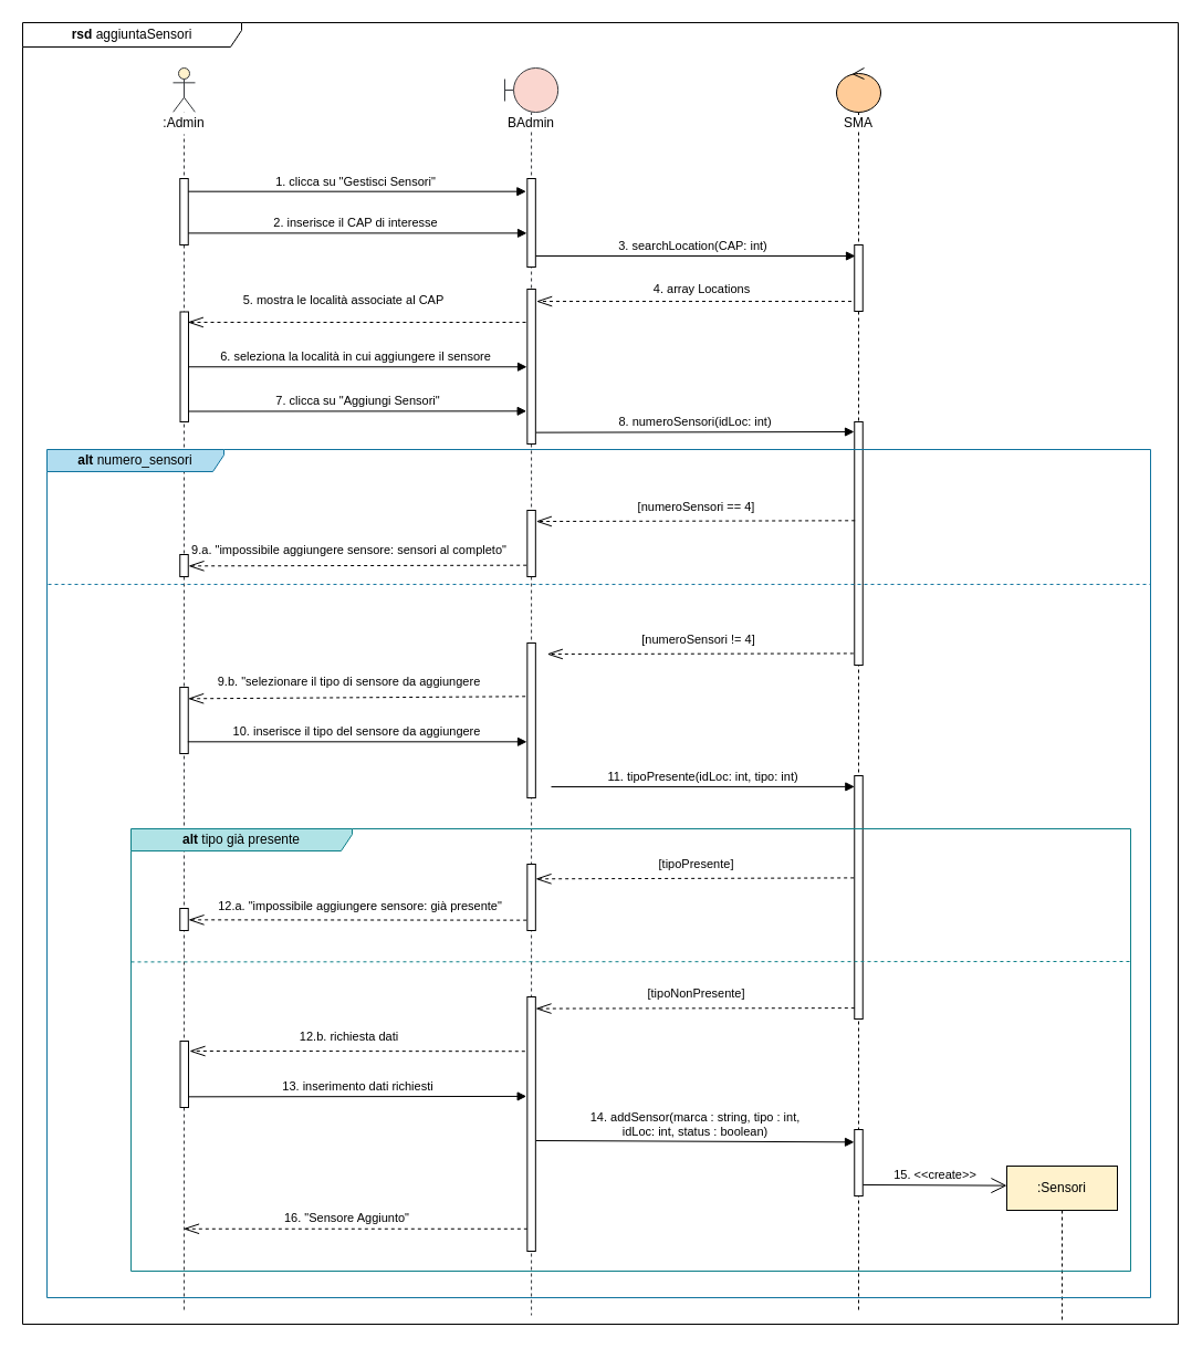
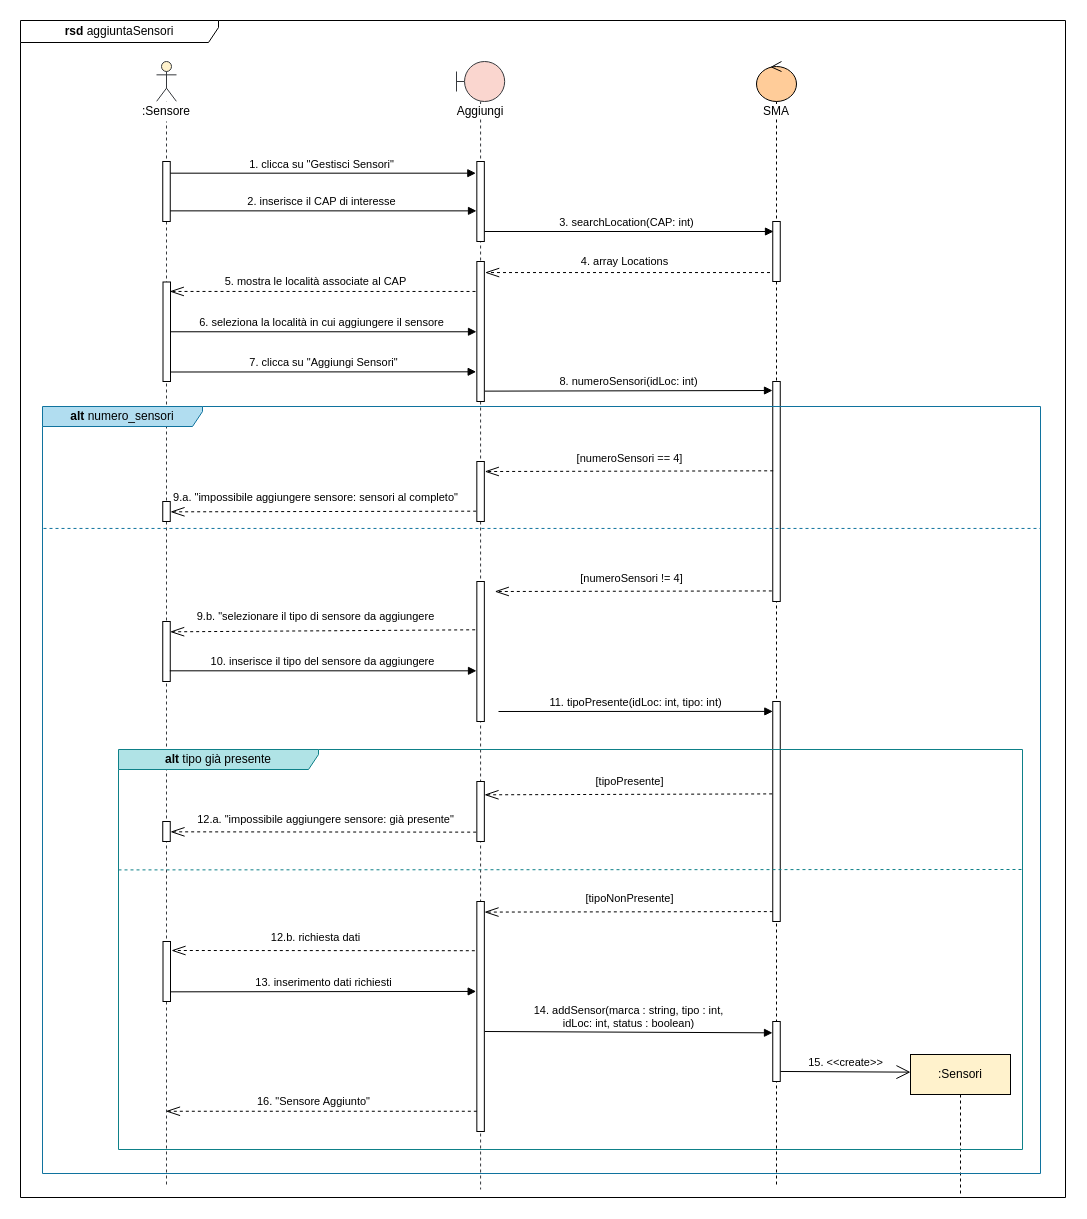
  <mxCell id="0" />
  <mxCell id="1" parent="0" />
  <mxCell id="2" value="&lt;b&gt;rsd &lt;/b&gt;aggiuntaSensori" style="shape=umlFrame;whiteSpace=wrap;html=1;fillColor=#ffffff;width=198;height=22;" parent="1" vertex="1"><mxGeometry x="20" y="20" width="1045" height="1177" as="geometry" /></mxCell>
  <mxCell id="3" value="6. seleziona la località in cui aggiungere il sensore" style="html=1;verticalAlign=bottom;startArrow=none;endArrow=block;startSize=8;startFill=0;entryX=-0.045;entryY=0.502;entryDx=0;entryDy=0;entryPerimeter=0;" parent="1" source="7" target="14" edge="1"><mxGeometry relative="1" as="geometry"><mxPoint x="180" y="331.5" as="sourcePoint" /><mxPoint x="460" y="331.5" as="targetPoint" /></mxGeometry></mxCell>
  <mxCell id="4" value="" style="endArrow=openThin;dashed=1;endFill=0;endSize=12;html=1;entryX=1.11;entryY=0.079;entryDx=0;entryDy=0;entryPerimeter=0;" parent="1" source="20" target="14" edge="1"><mxGeometry width="160" relative="1" as="geometry"><mxPoint x="764.32" y="271" as="sourcePoint" /><mxPoint x="494.32" y="271" as="targetPoint" /><Array as="points" /></mxGeometry></mxCell>
  <mxCell id="5" value="2. inserisce il CAP di interesse" style="html=1;verticalAlign=bottom;startArrow=none;endArrow=block;startSize=8;startFill=0;entryX=-0.044;entryY=0.617;entryDx=0;entryDy=0;entryPerimeter=0;" parent="1" source="7" target="13" edge="1"><mxGeometry relative="1" as="geometry"><mxPoint x="180" y="211" as="sourcePoint" /><mxPoint x="470" y="211" as="targetPoint" /></mxGeometry></mxCell>
  <mxCell id="6" value="1. clicca su &quot;Gestisci Sensori&quot;" style="html=1;verticalAlign=bottom;startArrow=none;endArrow=block;startSize=8;startFill=0;entryX=-0.133;entryY=0.146;entryDx=0;entryDy=0;entryPerimeter=0;" parent="1" source="7" target="13" edge="1"><mxGeometry relative="1" as="geometry"><mxPoint x="180" y="172" as="sourcePoint" /><mxPoint x="470" y="172" as="targetPoint" /></mxGeometry></mxCell>
  <mxCell id="7" value="" style="shape=umlLifeline;participant=umlActor;perimeter=lifelinePerimeter;whiteSpace=wrap;html=1;container=1;collapsible=0;recursiveResize=0;verticalAlign=top;spacingTop=36;outlineConnect=0;strokeColor=#36393d;fillColor=#FFF2CC;" parent="1" vertex="1"><mxGeometry x="156" y="61" width="20" height="1124" as="geometry" /></mxCell>
  <mxCell id="8" value="" style="html=1;points=[];perimeter=orthogonalPerimeter;fillColor=#ffffff;" parent="7" vertex="1"><mxGeometry x="6.25" y="100" width="7.5" height="60" as="geometry" /></mxCell>
  <mxCell id="9" value="" style="html=1;points=[];perimeter=orthogonalPerimeter;fillColor=#ffffff;" parent="7" vertex="1"><mxGeometry x="6.5" y="880" width="7.5" height="60" as="geometry" /></mxCell>
  <mxCell id="10" value="" style="html=1;points=[];perimeter=orthogonalPerimeter;fillColor=#ffffff;" parent="7" vertex="1"><mxGeometry x="6.25" y="560" width="7.5" height="60" as="geometry" /></mxCell>
  <mxCell id="11" value="" style="html=1;points=[];perimeter=orthogonalPerimeter;fillColor=#ffffff;" parent="7" vertex="1"><mxGeometry x="6.25" y="440" width="7.5" height="20" as="geometry" /></mxCell>
- <mxCell id="12" value="&lt;span style=&quot;background-color: rgb(255 , 255 , 255)&quot;&gt;BAdmin&lt;br&gt;&lt;/span&gt;" style="shape=umlLifeline;participant=umlBoundary;perimeter=lifelinePerimeter;whiteSpace=wrap;html=1;container=1;collapsible=0;recursiveResize=0;verticalAlign=top;spacingTop=36;outlineConnect=0;strokeColor=#36393d;fillColor=#FAD6CF;size=40;" parent="1" vertex="1"><mxGeometry x="456" y="61" width="48.17" height="1128" as="geometry" /></mxCell>
+ <mxCell id="12" value="&lt;span style=&quot;background-color: rgb(255 , 255 , 255)&quot;&gt;Aggiungi&lt;br&gt;&lt;/span&gt;" style="shape=umlLifeline;participant=umlBoundary;perimeter=lifelinePerimeter;whiteSpace=wrap;html=1;container=1;collapsible=0;recursiveResize=0;verticalAlign=top;spacingTop=36;outlineConnect=0;strokeColor=#36393d;fillColor=#FAD6CF;size=40;" parent="1" vertex="1"><mxGeometry x="456" y="61" width="48.17" height="1128" as="geometry" /></mxCell>
  <mxCell id="13" value="" style="html=1;points=[];perimeter=orthogonalPerimeter;fillColor=#ffffff;" parent="12" vertex="1"><mxGeometry x="20.33" y="100" width="7.5" height="80" as="geometry" /></mxCell>
  <mxCell id="14" value="" style="html=1;points=[];perimeter=orthogonalPerimeter;fillColor=#ffffff;" parent="12" vertex="1"><mxGeometry x="20.34" y="200" width="7.5" height="140" as="geometry" /></mxCell>
  <mxCell id="15" value="" style="html=1;points=[];perimeter=orthogonalPerimeter;fillColor=#ffffff;" parent="12" vertex="1"><mxGeometry x="20.33" y="400" width="7.5" height="60" as="geometry" /></mxCell>
  <mxCell id="16" value="" style="html=1;points=[];perimeter=orthogonalPerimeter;fillColor=#ffffff;" parent="12" vertex="1"><mxGeometry x="20.34" y="840" width="7.5" height="230" as="geometry" /></mxCell>
  <mxCell id="17" value="" style="html=1;points=[];perimeter=orthogonalPerimeter;fillColor=#ffffff;" parent="12" vertex="1"><mxGeometry x="20.34" y="520" width="7.5" height="140" as="geometry" /></mxCell>
  <mxCell id="18" value="" style="html=1;points=[];perimeter=orthogonalPerimeter;fillColor=#ffffff;" parent="12" vertex="1"><mxGeometry x="20.34" y="720" width="7.5" height="60" as="geometry" /></mxCell>
- <mxCell id="19" value=":Admin" style="text;html=1;strokeColor=none;align=center;verticalAlign=middle;whiteSpace=wrap;rounded=0;fillColor=#ffffff;" parent="1" vertex="1"><mxGeometry x="116" y="101" width="100" height="20" as="geometry" /></mxCell>
+ <mxCell id="19" value=":Sensore" style="text;html=1;strokeColor=none;align=center;verticalAlign=middle;whiteSpace=wrap;rounded=0;fillColor=#ffffff;" parent="1" vertex="1"><mxGeometry x="116" y="101" width="100" height="20" as="geometry" /></mxCell>
  <mxCell id="20" value="&lt;span style=&quot;background-color: rgb(255 , 255 , 255)&quot;&gt;SMA&lt;/span&gt;" style="shape=umlLifeline;participant=umlControl;perimeter=lifelinePerimeter;whiteSpace=wrap;html=1;container=1;collapsible=0;recursiveResize=0;verticalAlign=top;spacingTop=36;outlineConnect=0;fillColor=#FFCC99;" parent="1" vertex="1"><mxGeometry x="756" y="61" width="40" height="1124" as="geometry" /></mxCell>
  <mxCell id="21" value="" style="html=1;points=[];perimeter=orthogonalPerimeter;fillColor=#ffffff;" parent="20" vertex="1"><mxGeometry x="16.25" y="160" width="7.5" height="60" as="geometry" /></mxCell>
  <mxCell id="22" value="" style="html=1;points=[];perimeter=orthogonalPerimeter;fillColor=#ffffff;" parent="20" vertex="1"><mxGeometry x="16.25" y="320" width="7.5" height="220" as="geometry" /></mxCell>
  <mxCell id="23" value="" style="html=1;points=[];perimeter=orthogonalPerimeter;fillColor=#ffffff;" parent="20" vertex="1"><mxGeometry x="16.25" y="960" width="7.5" height="60" as="geometry" /></mxCell>
  <mxCell id="24" value="" style="html=1;points=[];perimeter=orthogonalPerimeter;fillColor=#ffffff;" parent="20" vertex="1"><mxGeometry x="16.25" y="640" width="7.5" height="220" as="geometry" /></mxCell>
- <mxCell id="25" value="&lt;font style=&quot;font-size: 11px&quot;&gt;4. array Locations&lt;/font&gt;" style="text;html=1;align=center;verticalAlign=middle;resizable=0;points=[];autosize=1;" parent="1" vertex="1"><mxGeometry x="583.64" y="251" width="100" height="20" as="geometry" /></mxCell>
+ <mxCell id="25" value="&lt;font style=&quot;font-size: 11px&quot;&gt;4. array Locations&lt;/font&gt;" style="text;html=1;align=center;verticalAlign=middle;resizable=0;points=[];autosize=1;" parent="1" vertex="1"><mxGeometry x="573.64" y="251" width="100" height="20" as="geometry" /></mxCell>
  <mxCell id="26" value=":Sensori" style="shape=umlLifeline;perimeter=lifelinePerimeter;whiteSpace=wrap;html=1;container=1;collapsible=0;recursiveResize=0;outlineConnect=0;fillColor=#FFF2CC;" parent="1" vertex="1"><mxGeometry x="910" y="1054" width="100" height="139" as="geometry" /></mxCell>
  <mxCell id="27" value="3. searchLocation(CAP: int)" style="html=1;verticalAlign=bottom;startArrow=none;endArrow=block;startSize=8;startFill=0;" parent="1" edge="1"><mxGeometry x="-0.016" relative="1" as="geometry"><mxPoint x="484" y="231" as="sourcePoint" /><mxPoint x="773" y="231" as="targetPoint" /><mxPoint as="offset" /></mxGeometry></mxCell>
  <mxCell id="28" value="" style="endArrow=openThin;dashed=1;endFill=0;endSize=12;html=1;exitX=-0.179;exitY=0.214;exitDx=0;exitDy=0;exitPerimeter=0;entryX=0.911;entryY=0.095;entryDx=0;entryDy=0;entryPerimeter=0;" parent="1" source="14" target="30" edge="1"><mxGeometry width="160" relative="1" as="geometry"><mxPoint x="460" y="291.5" as="sourcePoint" /><mxPoint x="180" y="291.5" as="targetPoint" /><Array as="points" /></mxGeometry></mxCell>
- <mxCell id="29" value="&lt;font style=&quot;font-size: 11px&quot;&gt;5. mostra le località associate al CAP&lt;/font&gt;" style="text;html=1;align=center;verticalAlign=middle;resizable=0;points=[];autosize=1;" parent="1" vertex="1"><mxGeometry x="210" y="261" width="200" height="20" as="geometry" /></mxCell>
+ <mxCell id="29" value="&lt;font style=&quot;font-size: 11px&quot;&gt;5. mostra le località associate al CAP&lt;/font&gt;" style="text;html=1;align=center;verticalAlign=middle;resizable=0;points=[];autosize=1;" parent="1" vertex="1"><mxGeometry x="215" y="271" width="200" height="20" as="geometry" /></mxCell>
  <mxCell id="30" value="" style="html=1;points=[];perimeter=orthogonalPerimeter;fillColor=#ffffff;" parent="1" vertex="1"><mxGeometry x="162.5" y="281.5" width="7.5" height="99.5" as="geometry" /></mxCell>
  <mxCell id="31" value="8. numeroSensori(idLoc: int)" style="html=1;verticalAlign=bottom;startArrow=none;endArrow=block;startSize=8;startFill=0;exitX=1.066;exitY=0.926;exitDx=0;exitDy=0;exitPerimeter=0;" parent="1" source="14" edge="1"><mxGeometry relative="1" as="geometry"><mxPoint x="489.32" y="391" as="sourcePoint" /><mxPoint x="772" y="390" as="targetPoint" /></mxGeometry></mxCell>
  <mxCell id="32" value="" style="endArrow=openThin;dashed=1;endFill=0;endSize=12;html=1;exitX=0.056;exitY=0.406;exitDx=0;exitDy=0;exitPerimeter=0;entryX=1.067;entryY=0.167;entryDx=0;entryDy=0;entryPerimeter=0;" parent="1" source="22" target="15" edge="1"><mxGeometry width="160" relative="1" as="geometry"><mxPoint x="762.16" y="471" as="sourcePoint" /><mxPoint x="492.16" y="471" as="targetPoint" /><Array as="points" /></mxGeometry></mxCell>
  <mxCell id="33" value="&lt;font style=&quot;font-size: 11px&quot;&gt;[numeroSensori == 4]&lt;/font&gt;" style="text;html=1;align=center;verticalAlign=middle;resizable=0;points=[];autosize=1;" parent="1" vertex="1"><mxGeometry x="569.32" y="448" width="120" height="20" as="geometry" /></mxCell>
  <mxCell id="34" value="" style="endArrow=openThin;dashed=1;endFill=0;endSize=12;html=1;exitX=-0.088;exitY=0.828;exitDx=0;exitDy=0;exitPerimeter=0;entryX=1.033;entryY=0.517;entryDx=0;entryDy=0;entryPerimeter=0;" parent="1" source="15" target="11" edge="1"><mxGeometry width="160" relative="1" as="geometry"><mxPoint x="456" y="511" as="sourcePoint" /><mxPoint x="186" y="511" as="targetPoint" /><Array as="points" /></mxGeometry></mxCell>
  <mxCell id="35" value="&lt;font style=&quot;font-size: 11px&quot;&gt;9.a. &quot;impossibile aggiungere sensore: sensori al completo&quot;&lt;/font&gt;" style="text;html=1;align=center;verticalAlign=middle;resizable=0;points=[];autosize=1;" parent="1" vertex="1"><mxGeometry x="165" y="487" width="300" height="20" as="geometry" /></mxCell>
  <mxCell id="36" value="" style="endArrow=openThin;dashed=1;endFill=0;endSize=12;html=1;exitX=-0.122;exitY=0.952;exitDx=0;exitDy=0;exitPerimeter=0;" parent="1" source="22" edge="1"><mxGeometry width="160" relative="1" as="geometry"><mxPoint x="764.32" y="591" as="sourcePoint" /><mxPoint x="494.32" y="591" as="targetPoint" /><Array as="points" /></mxGeometry></mxCell>
  <mxCell id="37" value="&lt;font style=&quot;font-size: 11px&quot;&gt;[numeroSensori != 4]&lt;/font&gt;" style="text;html=1;align=center;verticalAlign=middle;resizable=0;points=[];autosize=1;" parent="1" vertex="1"><mxGeometry x="571.48" y="568" width="120" height="20" as="geometry" /></mxCell>
  <mxCell id="38" value="" style="endArrow=openThin;dashed=1;endFill=0;endSize=12;html=1;entryX=0.989;entryY=0.172;entryDx=0;entryDy=0;entryPerimeter=0;exitX=-0.223;exitY=0.345;exitDx=0;exitDy=0;exitPerimeter=0;" parent="1" source="17" target="10" edge="1"><mxGeometry width="160" relative="1" as="geometry"><mxPoint x="456" y="630.43" as="sourcePoint" /><mxPoint x="186" y="630.43" as="targetPoint" /><Array as="points" /></mxGeometry></mxCell>
  <mxCell id="39" value="&lt;font style=&quot;font-size: 11px&quot;&gt;9.b. &quot;selezionare il tipo di sensore da aggiungere&lt;/font&gt;" style="text;html=1;align=center;verticalAlign=middle;resizable=0;points=[];autosize=1;" parent="1" vertex="1"><mxGeometry x="190" y="606.43" width="250" height="20" as="geometry" /></mxCell>
  <mxCell id="40" value="10. inserisce il tipo del sensore da aggiungere" style="html=1;verticalAlign=bottom;startArrow=none;endArrow=block;startSize=8;startFill=0;entryX=-0.045;entryY=0.638;entryDx=0;entryDy=0;entryPerimeter=0;exitX=0.944;exitY=0.822;exitDx=0;exitDy=0;exitPerimeter=0;" parent="1" source="10" target="17" edge="1"><mxGeometry relative="1" as="geometry"><mxPoint x="176" y="671" as="sourcePoint" /><mxPoint x="466" y="671" as="targetPoint" /></mxGeometry></mxCell>
  <mxCell id="41" value="11. tipoPresente(idLoc: int, tipo: int)" style="html=1;verticalAlign=bottom;startArrow=none;endArrow=block;startSize=8;startFill=0;entryX=0.011;entryY=0.045;entryDx=0;entryDy=0;entryPerimeter=0;" parent="1" target="24" edge="1"><mxGeometry relative="1" as="geometry"><mxPoint x="498" y="711" as="sourcePoint" /><mxPoint x="760" y="711" as="targetPoint" /></mxGeometry></mxCell>
  <mxCell id="42" value="" style="endArrow=openThin;dashed=1;endFill=0;endSize=12;html=1;entryX=1.021;entryY=0.222;entryDx=0;entryDy=0;entryPerimeter=0;exitX=-0.078;exitY=0.42;exitDx=0;exitDy=0;exitPerimeter=0;" parent="1" source="24" target="18" edge="1"><mxGeometry width="160" relative="1" as="geometry"><mxPoint x="762.16" y="794" as="sourcePoint" /><mxPoint x="492.16" y="794" as="targetPoint" /><Array as="points" /></mxGeometry></mxCell>
  <mxCell id="43" value="&lt;font style=&quot;font-size: 11px&quot;&gt;[tipoPresente]&lt;/font&gt;" style="text;html=1;align=center;verticalAlign=middle;resizable=0;points=[];autosize=1;" parent="1" vertex="1"><mxGeometry x="589.32" y="771" width="80" height="20" as="geometry" /></mxCell>
  <mxCell id="44" value="" style="endArrow=openThin;dashed=1;endFill=0;endSize=12;html=1;entryX=1.033;entryY=0.517;entryDx=0;entryDy=0;entryPerimeter=0;exitX=-0.09;exitY=0.844;exitDx=0;exitDy=0;exitPerimeter=0;" parent="1" source="18" target="55" edge="1"><mxGeometry width="160" relative="1" as="geometry"><mxPoint x="461" y="830.31" as="sourcePoint" /><mxPoint x="191" y="830.31" as="targetPoint" /><Array as="points" /></mxGeometry></mxCell>
  <mxCell id="45" value="&lt;font style=&quot;font-size: 11px&quot;&gt;12.a. &quot;impossibile aggiungere sensore: già presente&quot;&lt;/font&gt;" style="text;html=1;align=center;verticalAlign=middle;resizable=0;points=[];autosize=1;" parent="1" vertex="1"><mxGeometry x="190" y="809" width="270" height="20" as="geometry" /></mxCell>
  <mxCell id="46" value="" style="endArrow=openThin;dashed=1;endFill=0;endSize=12;html=1;exitX=0.011;exitY=0.955;exitDx=0;exitDy=0;exitPerimeter=0;entryX=1.021;entryY=0.046;entryDx=0;entryDy=0;entryPerimeter=0;" parent="1" source="24" target="16" edge="1"><mxGeometry width="160" relative="1" as="geometry"><mxPoint x="762.16" y="911" as="sourcePoint" /><mxPoint x="492.16" y="911" as="targetPoint" /><Array as="points" /></mxGeometry></mxCell>
  <mxCell id="47" value="&lt;font style=&quot;font-size: 11px&quot;&gt;[tipoNonPresente]&lt;/font&gt;" style="text;html=1;align=center;verticalAlign=middle;resizable=0;points=[];autosize=1;" parent="1" vertex="1"><mxGeometry x="579.32" y="888" width="100" height="20" as="geometry" /></mxCell>
  <mxCell id="48" value="" style="endArrow=openThin;dashed=1;endFill=0;endSize=12;html=1;entryX=1.133;entryY=0.15;entryDx=0;entryDy=0;entryPerimeter=0;exitX=-0.268;exitY=0.214;exitDx=0;exitDy=0;exitPerimeter=0;" parent="1" source="16" target="9" edge="1"><mxGeometry width="160" relative="1" as="geometry"><mxPoint x="456" y="951" as="sourcePoint" /><mxPoint x="186" y="951" as="targetPoint" /><Array as="points" /></mxGeometry></mxCell>
  <mxCell id="49" value="&lt;font style=&quot;font-size: 11px&quot;&gt;12.b. richiesta dati&lt;/font&gt;" style="text;html=1;align=center;verticalAlign=middle;resizable=0;points=[];autosize=1;" parent="1" vertex="1"><mxGeometry x="265" y="927" width="100" height="20" as="geometry" /></mxCell>
  <mxCell id="50" value="13. inserimento dati richiesti" style="html=1;verticalAlign=bottom;startArrow=none;endArrow=block;startSize=8;startFill=0;exitX=0.956;exitY=0.839;exitDx=0;exitDy=0;exitPerimeter=0;entryX=-0.09;entryY=0.391;entryDx=0;entryDy=0;entryPerimeter=0;" parent="1" source="9" target="16" edge="1"><mxGeometry relative="1" as="geometry"><mxPoint x="180" y="991" as="sourcePoint" /><mxPoint x="460" y="991" as="targetPoint" /></mxGeometry></mxCell>
  <mxCell id="51" value="14.&amp;nbsp;addSensor(marca : string, tipo : int, &lt;br&gt;idLoc: int, status : boolean)" style="html=1;verticalAlign=bottom;startArrow=none;endArrow=block;startSize=8;startFill=0;entryX=-0.033;entryY=0.189;entryDx=0;entryDy=0;entryPerimeter=0;" parent="1" target="23" edge="1"><mxGeometry relative="1" as="geometry"><mxPoint x="484.32" y="1031" as="sourcePoint" /><mxPoint x="750" y="1031" as="targetPoint" /></mxGeometry></mxCell>
  <mxCell id="52" value="15. &amp;lt;&amp;lt;create&amp;gt;&amp;gt;" style="html=1;verticalAlign=bottom;startArrow=none;endArrow=open;startSize=8;startFill=0;endFill=0;endSize=12;exitX=1.033;exitY=0.833;exitDx=0;exitDy=0;exitPerimeter=0;entryX=0;entryY=0.127;entryDx=0;entryDy=0;entryPerimeter=0;" parent="1" source="23" target="26" edge="1"><mxGeometry relative="1" as="geometry"><mxPoint x="790" y="1071" as="sourcePoint" /><mxPoint x="1010" y="1071" as="targetPoint" /></mxGeometry></mxCell>
  <mxCell id="53" value="" style="endArrow=none;dashed=1;html=1;exitX=0;exitY=0.301;exitDx=0;exitDy=0;exitPerimeter=0;entryX=1;entryY=0.3;entryDx=0;entryDy=0;entryPerimeter=0;fillColor=#b0e3e6;strokeColor=#0e8088;" parent="1" source="59" target="59" edge="1"><mxGeometry width="50" height="50" relative="1" as="geometry"><mxPoint x="90.4" y="874.32" as="sourcePoint" /><mxPoint x="1090" y="871" as="targetPoint" /></mxGeometry></mxCell>
  <mxCell id="54" value="" style="endArrow=none;dashed=1;html=1;entryX=1;entryY=0.159;entryDx=0;entryDy=0;entryPerimeter=0;exitX=0.001;exitY=0.159;exitDx=0;exitDy=0;exitPerimeter=0;fillColor=#b1ddf0;strokeColor=#10739e;" parent="1" source="60" target="60" edge="1"><mxGeometry width="50" height="50" relative="1" as="geometry"><mxPoint x="130" y="601" as="sourcePoint" /><mxPoint x="180" y="551" as="targetPoint" /></mxGeometry></mxCell>
  <mxCell id="55" value="" style="html=1;points=[];perimeter=orthogonalPerimeter;fillColor=#ffffff;" parent="1" vertex="1"><mxGeometry x="162.25" y="821" width="7.5" height="20" as="geometry" /></mxCell>
  <mxCell id="56" value="" style="endArrow=openThin;dashed=1;endFill=0;endSize=12;html=1;exitX=-0.001;exitY=0.912;exitDx=0;exitDy=0;exitPerimeter=0;" parent="1" source="16" target="7" edge="1"><mxGeometry width="160" relative="1" as="geometry"><mxPoint x="466" y="1112" as="sourcePoint" /><mxPoint x="176" y="1112" as="targetPoint" /><Array as="points" /></mxGeometry></mxCell>
  <mxCell id="57" value="&lt;font style=&quot;font-size: 11px&quot;&gt;16. &quot;Sensore Aggiunto&quot;&lt;/font&gt;" style="text;html=1;align=center;verticalAlign=middle;resizable=0;points=[];autosize=1;" parent="1" vertex="1"><mxGeometry x="248.16" y="1091" width="130" height="20" as="geometry" /></mxCell>
  <mxCell id="58" value="7. clicca su &quot;Aggiungi Sensori&quot;" style="html=1;verticalAlign=bottom;startArrow=none;endArrow=block;startSize=8;startFill=0;entryX=-0.09;entryY=0.788;entryDx=0;entryDy=0;entryPerimeter=0;" parent="1" target="14" edge="1"><mxGeometry relative="1" as="geometry"><mxPoint x="170" y="371.5" as="sourcePoint" /><mxPoint x="460" y="371.5" as="targetPoint" /></mxGeometry></mxCell>
  <mxCell id="59" value="&lt;b&gt;alt &lt;/b&gt;tipo già presente" style="shape=umlFrame;whiteSpace=wrap;html=1;width=200;height=20;fillColor=#b0e3e6;strokeColor=#0e8088;" parent="1" vertex="1"><mxGeometry x="118" y="749" width="904" height="400" as="geometry" /></mxCell>
  <mxCell id="60" value="&lt;b&gt;alt &lt;/b&gt;numero_sensori" style="shape=umlFrame;whiteSpace=wrap;html=1;width=160;height=20;fillColor=#b1ddf0;strokeColor=#10739e;" parent="1" vertex="1"><mxGeometry x="42" y="406" width="998" height="767" as="geometry" /></mxCell>
